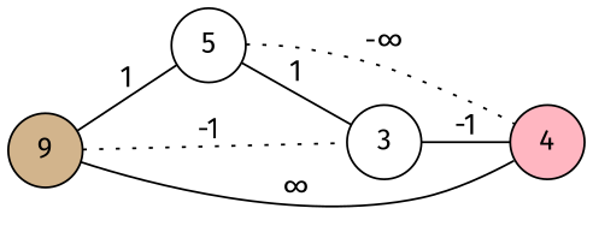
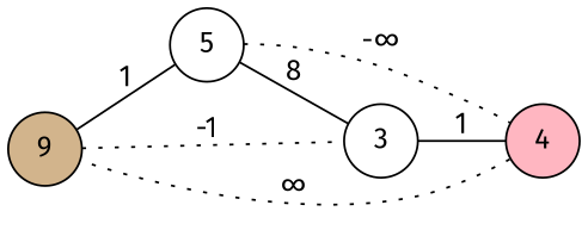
  graph {
    fontname="Fira Sans"
    rankdir=LR
    node [fillcolor=white fontname="Fira Sans" shape=circle style=filled]
    edge [fontname="Fira Sans"]
    n1 [fillcolor=tan label=9]
    n2 [label=5]
    3
    4 [fillcolor=lightpink]
    n1 -- n2 [label=1]
    n1 -- 3 [label=-1 style=dotted]
-   n2 -- 3 [label=1]
+   n2 -- 3 [label=8]
    n2 -- 4 [label="-∞" style=dotted]
-   3 -- 4 [label=-1]
-   4 -- n1 [label="∞"]
+   3 -- 4 [label=1]
+   4 -- n1 [label="∞" style=dotted]
  }
